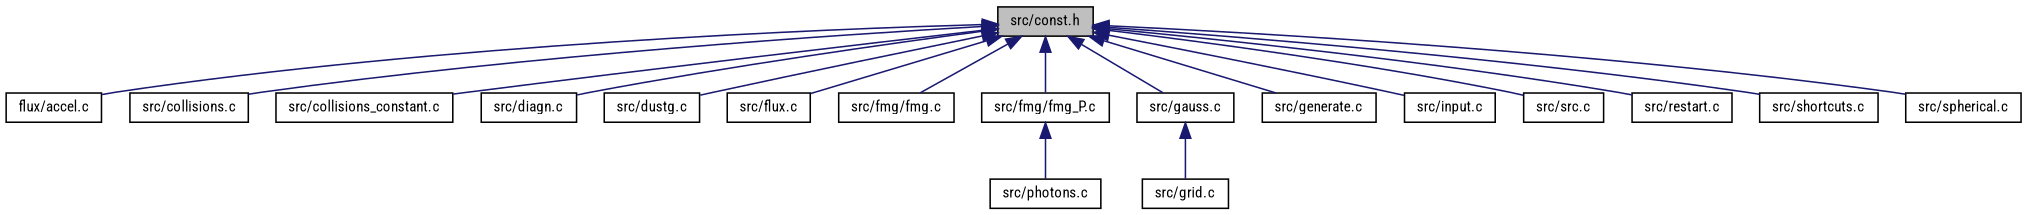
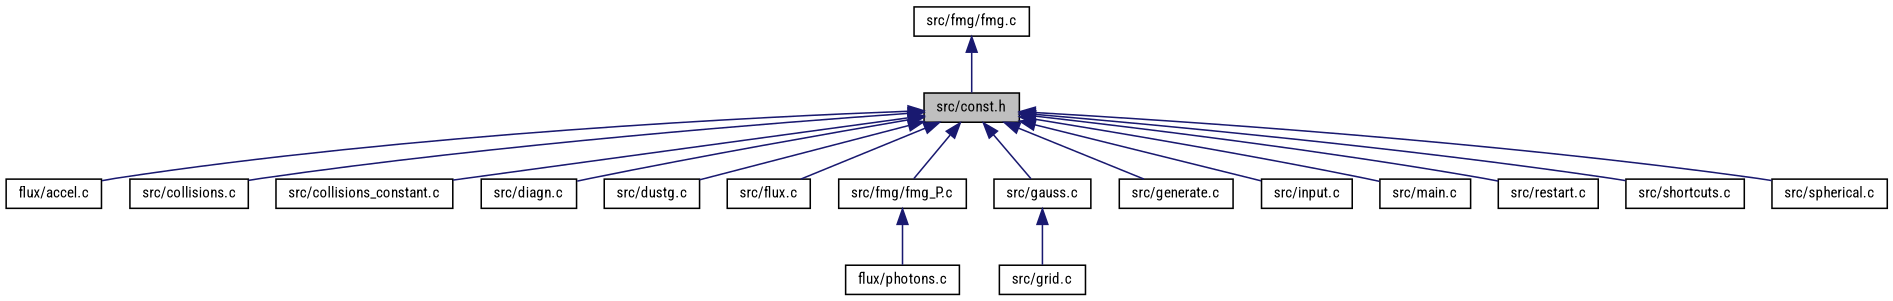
  digraph {
    fontname="Roboto Condensed"
    node [color=black fillcolor=white fontname="Roboto Condensed" fontsize=10 shape=record style=filled]
    edge [color=midnightblue dir=back fontname="Roboto Condensed" fontsize=10 labelfontname=Helvetica labelfontsize=10 style=solid]
    n1 [fillcolor=grey75 fontcolor=black height=0.2 label="src/const.h" width=0.4]
    n2 [height=0.2 label="flux/accel.c" width=0.4]
    n3 [height=0.2 label="src/collisions.c" width=0.4]
    n4 [height=0.2 label="src/collisions_constant.c" width=0.4]
    n5 [height=0.2 label="src/diagn.c" width=0.4]
    n6 [height=0.2 label="src/dustg.c" width=0.4]
    n7 [height=0.2 label="src/flux.c" width=0.4]
    n8 [height=0.2 label="src/fmg/fmg.c" width=0.4]
    n9 [height=0.2 label="src/fmg/fmg_P.c" width=0.4]
    n10 [height=0.2 label="src/gauss.c" width=0.4]
    n11 [height=0.2 label="src/generate.c" width=0.4]
    n12 [height=0.2 label="src/input.c" width=0.4]
-   n13 [height=0.2 label="src/src.c" width=0.4]
+   n13 [height=0.2 label="src/main.c" width=0.4]
    n14 [height=0.2 label="src/restart.c" width=0.4]
    n15 [height=0.2 label="src/shortcuts.c" width=0.4]
    n16 [height=0.2 label="src/spherical.c" width=0.4]
-   n17 [height=0.2 label="src/photons.c" width=0.4]
+   n17 [height=0.2 label="flux/photons.c" width=0.4]
    n18 [height=0.2 label="src/grid.c" width=0.4]
    n1 -> n2
    n1 -> n3
    n1 -> n4
    n1 -> n5
    n1 -> n6
    n1 -> n7
-   n1 -> n8
+   n8 -> n1
    n1 -> n9
    n1 -> n10
    n1 -> n11
    n1 -> n12
    n1 -> n13
    n1 -> n14
    n1 -> n15
    n1 -> n16
    n9 -> n17
    n10 -> n18
  }
